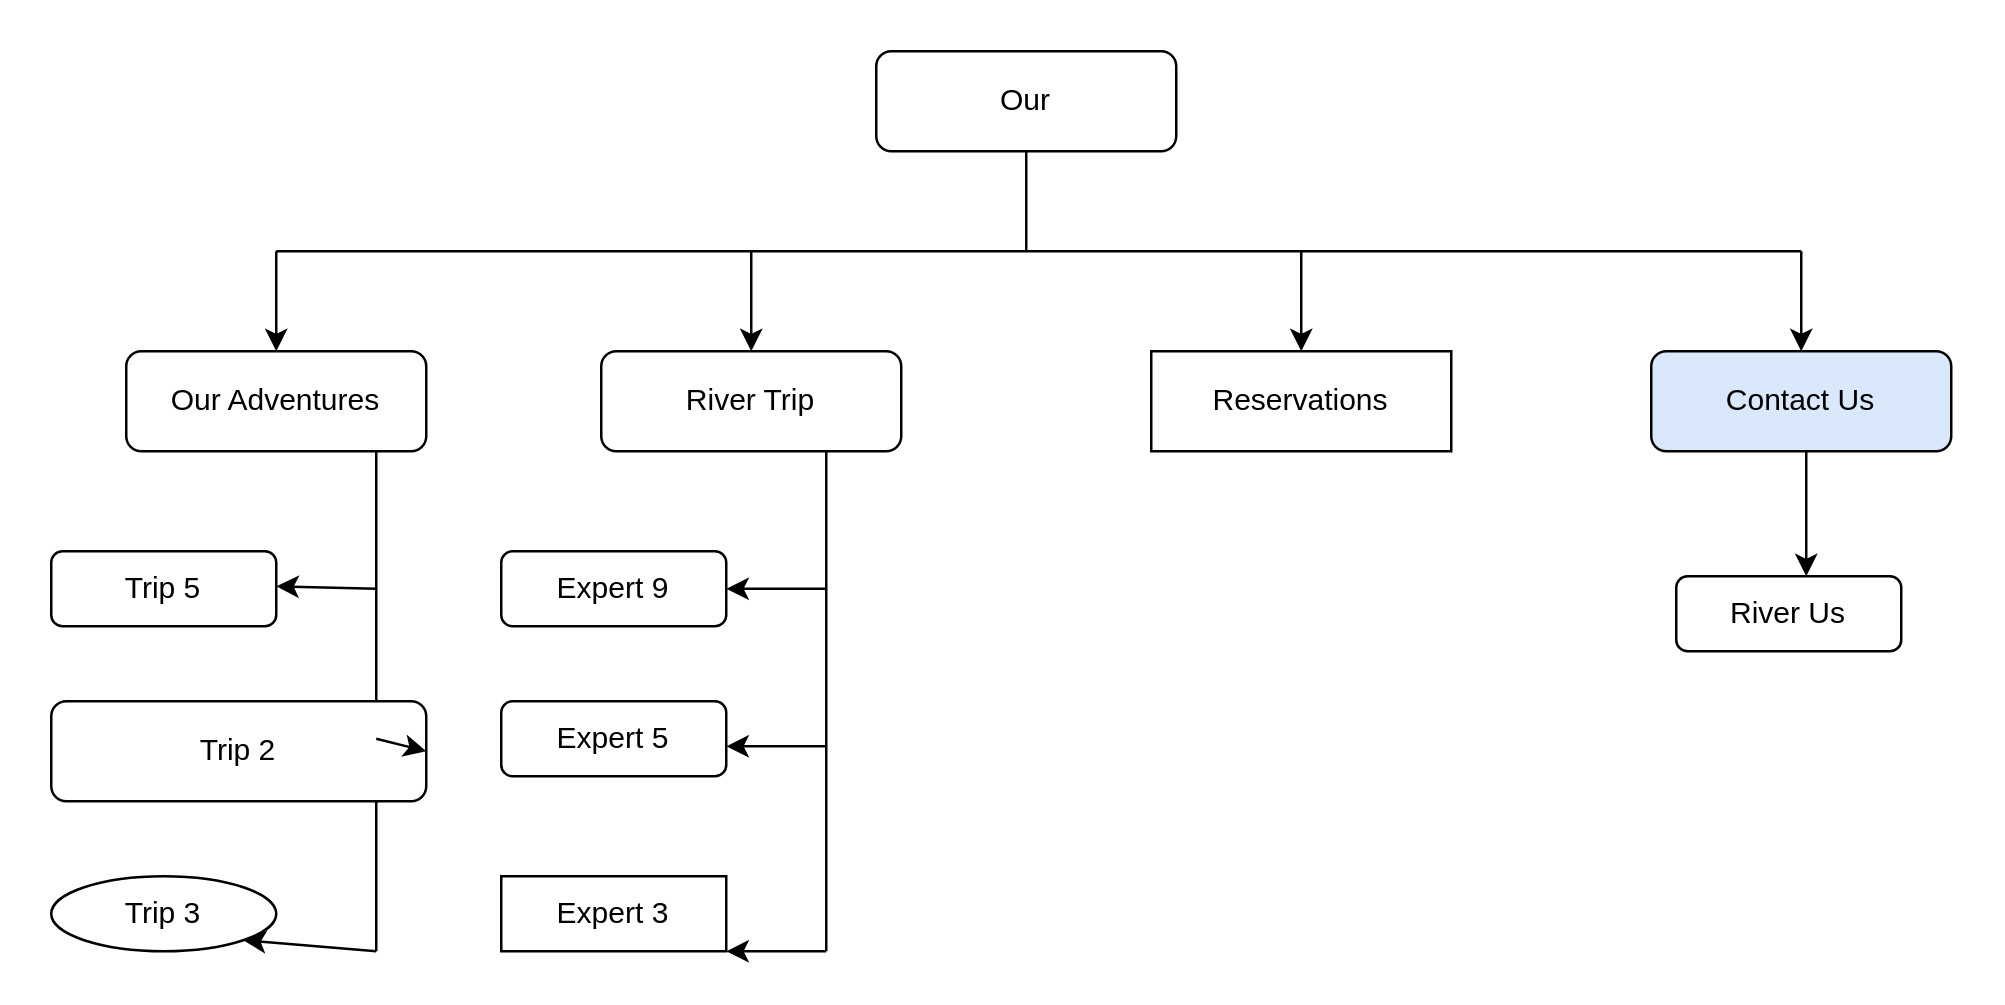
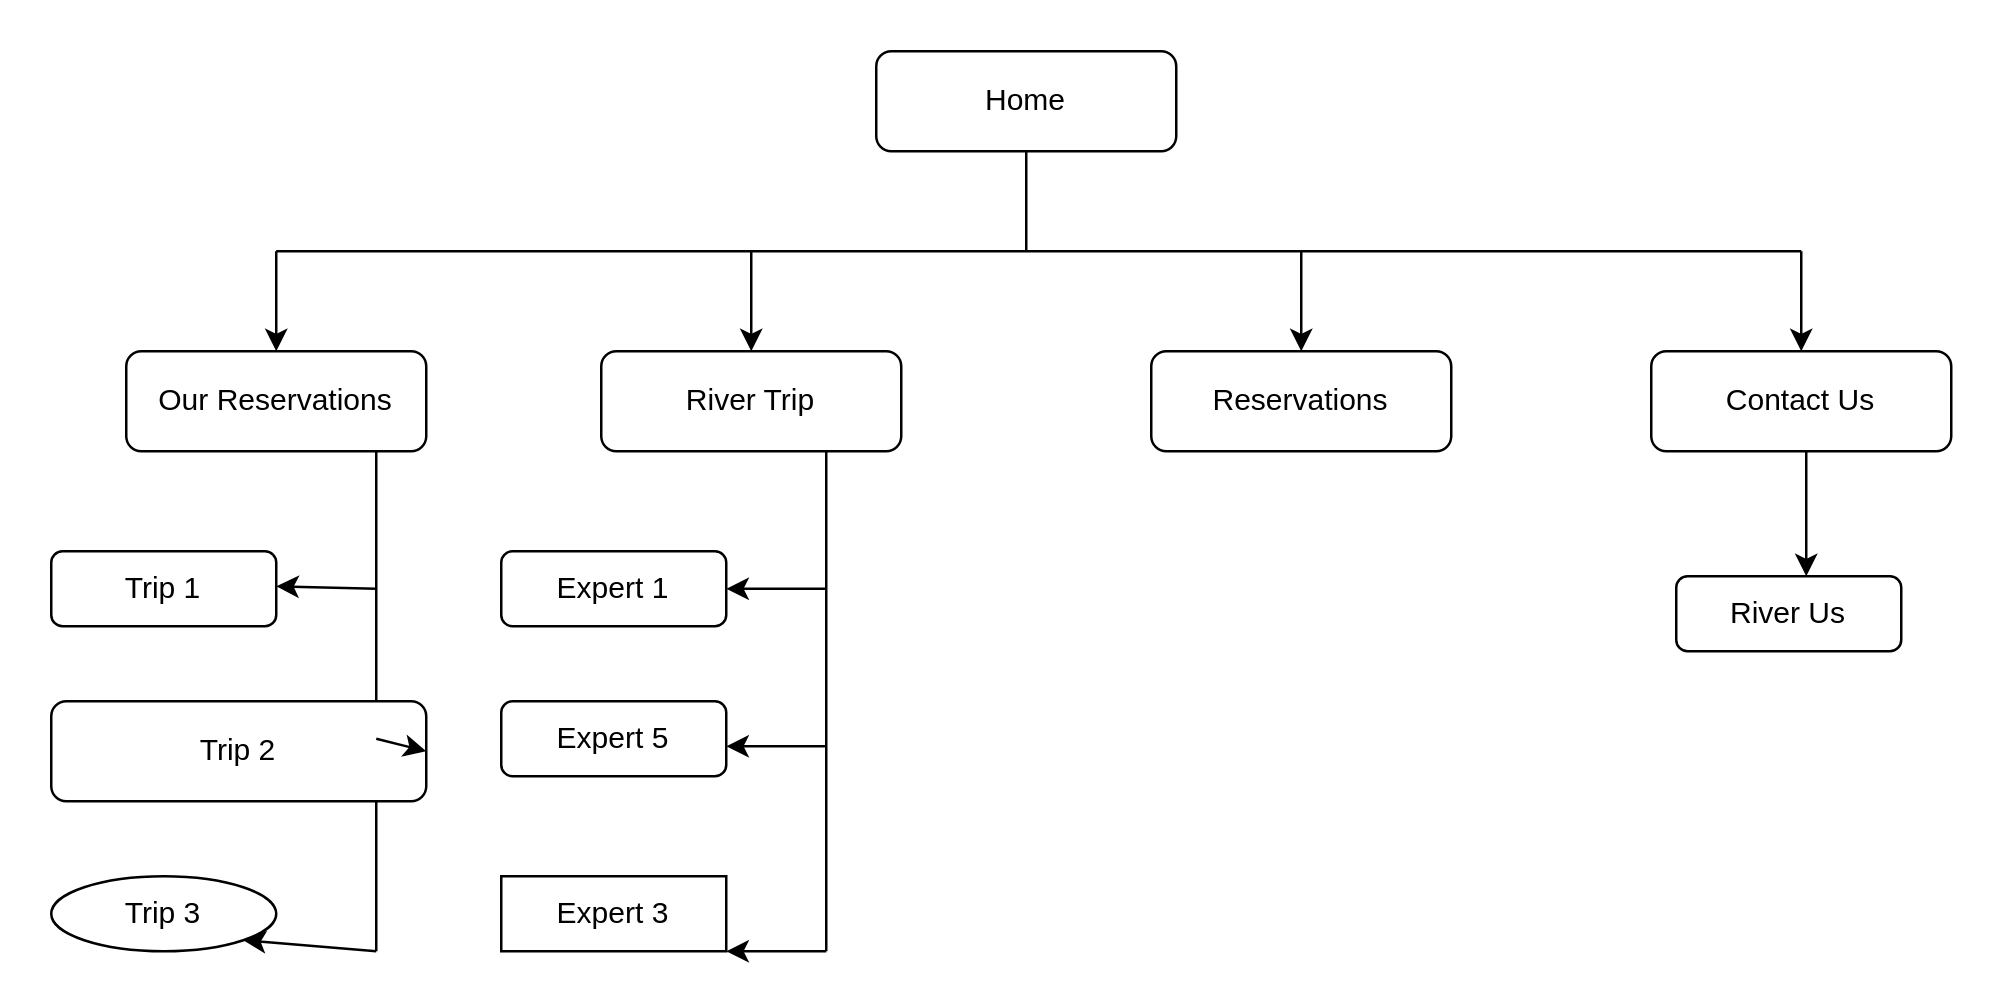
  <mxCell id="0" />
  <mxCell id="1" parent="0" />
- <mxCell id="2" value="Our" style="rounded=1;whiteSpace=wrap;html=1;fontSize=12;glass=0;strokeWidth=1;shadow=0;" parent="1" vertex="1"><mxGeometry x="350" y="20" width="120" height="40" as="geometry" /></mxCell>
- <mxCell id="3" value="Our Adventures" style="rounded=1;whiteSpace=wrap;html=1;fontSize=12;glass=0;strokeWidth=1;shadow=0;" parent="1" vertex="1"><mxGeometry x="50" y="140" width="120" height="40" as="geometry" /></mxCell>
+ <mxCell id="2" value="Home" style="rounded=1;whiteSpace=wrap;html=1;fontSize=12;glass=0;strokeWidth=1;shadow=0;" parent="1" vertex="1"><mxGeometry x="350" y="20" width="120" height="40" as="geometry" /></mxCell>
+ <mxCell id="3" value="Our Reservations" style="rounded=1;whiteSpace=wrap;html=1;fontSize=12;glass=0;strokeWidth=1;shadow=0;" parent="1" vertex="1"><mxGeometry x="50" y="140" width="120" height="40" as="geometry" /></mxCell>
  <mxCell id="4" value="River Trip" style="rounded=1;whiteSpace=wrap;html=1;fontSize=12;glass=0;strokeWidth=1;shadow=0;" parent="1" vertex="1"><mxGeometry x="240" y="140" width="120" height="40" as="geometry" /></mxCell>
- <mxCell id="5" value="Reservations" style="whiteSpace=wrap;html=1;fontSize=12;glass=0;strokeWidth=1;shadow=0;rounded=0;" vertex="1" parent="1"><mxGeometry x="460" y="140" width="120" height="40" as="geometry" /></mxCell>
- <mxCell id="6" value="Contact Us" style="rounded=1;whiteSpace=wrap;html=1;fontSize=12;glass=0;strokeWidth=1;shadow=0;fillColor=#dae8fc;" vertex="1" parent="1"><mxGeometry x="660" y="140" width="120" height="40" as="geometry" /></mxCell>
+ <mxCell id="5" value="Reservations" style="rounded=1;whiteSpace=wrap;html=1;fontSize=12;glass=0;strokeWidth=1;shadow=0;" vertex="1" parent="1"><mxGeometry x="460" y="140" width="120" height="40" as="geometry" /></mxCell>
+ <mxCell id="6" value="Contact Us" style="rounded=1;whiteSpace=wrap;html=1;fontSize=12;glass=0;strokeWidth=1;shadow=0;" vertex="1" parent="1"><mxGeometry x="660" y="140" width="120" height="40" as="geometry" /></mxCell>
  <mxCell id="7" value="" style="endArrow=none;html=1;" edge="1" parent="1"><mxGeometry width="50" height="50" relative="1" as="geometry"><mxPoint x="410" y="100" as="sourcePoint" /><mxPoint x="410" y="60" as="targetPoint" /></mxGeometry></mxCell>
  <mxCell id="8" value="" style="endArrow=none;html=1;" edge="1" parent="1"><mxGeometry width="50" height="50" relative="1" as="geometry"><mxPoint x="110" y="100" as="sourcePoint" /><mxPoint x="720" y="100" as="targetPoint" /></mxGeometry></mxCell>
  <mxCell id="9" value="" style="endArrow=classic;html=1;entryX=0.5;entryY=0;entryDx=0;entryDy=0;" edge="1" parent="1" target="3"><mxGeometry width="50" height="50" relative="1" as="geometry"><mxPoint x="110" y="100" as="sourcePoint" /><mxPoint x="160" y="50" as="targetPoint" /></mxGeometry></mxCell>
  <mxCell id="10" value="" style="endArrow=classic;html=1;entryX=0.5;entryY=0;entryDx=0;entryDy=0;" edge="1" parent="1" target="4"><mxGeometry width="50" height="50" relative="1" as="geometry"><mxPoint x="300" y="100" as="sourcePoint" /><mxPoint x="340" y="50" as="targetPoint" /></mxGeometry></mxCell>
  <mxCell id="11" value="" style="endArrow=classic;html=1;" edge="1" parent="1" target="5"><mxGeometry width="50" height="50" relative="1" as="geometry"><mxPoint x="520" y="100" as="sourcePoint" /><mxPoint x="570" y="50" as="targetPoint" /></mxGeometry></mxCell>
  <mxCell id="12" value="" style="endArrow=classic;html=1;entryX=0.5;entryY=0;entryDx=0;entryDy=0;" edge="1" parent="1" target="6"><mxGeometry width="50" height="50" relative="1" as="geometry"><mxPoint x="720" y="100" as="sourcePoint" /><mxPoint x="770" y="50" as="targetPoint" /><Array as="points" /></mxGeometry></mxCell>
  <mxCell id="13" value="" style="endArrow=none;html=1;" edge="1" parent="1"><mxGeometry width="50" height="50" relative="1" as="geometry"><mxPoint x="150" y="380" as="sourcePoint" /><mxPoint x="150" y="180" as="targetPoint" /></mxGeometry></mxCell>
- <mxCell id="14" value="Trip 5" style="rounded=1;whiteSpace=wrap;html=1;" vertex="1" parent="1"><mxGeometry x="20" y="220" width="90" height="30" as="geometry" /></mxCell>
+ <mxCell id="14" value="Trip 1" style="rounded=1;whiteSpace=wrap;html=1;" vertex="1" parent="1"><mxGeometry x="20" y="220" width="90" height="30" as="geometry" /></mxCell>
  <mxCell id="15" value="Trip 2" style="rounded=1;whiteSpace=wrap;html=1;" vertex="1" parent="1"><mxGeometry x="20" y="280" width="150" height="40" as="geometry" /></mxCell>
  <mxCell id="16" value="Trip 3" style="ellipse;whiteSpace=wrap;html=1;" vertex="1" parent="1"><mxGeometry x="20" y="350" width="90" height="30" as="geometry" /></mxCell>
  <mxCell id="17" value="" style="endArrow=classic;html=1;entryX=1;entryY=0.5;entryDx=0;entryDy=0;" edge="1" parent="1"><mxGeometry width="50" height="50" relative="1" as="geometry"><mxPoint x="150" y="235" as="sourcePoint" /><mxPoint x="110" y="234" as="targetPoint" /></mxGeometry></mxCell>
  <mxCell id="18" value="" style="endArrow=classic;html=1;entryX=1;entryY=0.5;entryDx=0;entryDy=0;" edge="1" parent="1" target="15"><mxGeometry width="50" height="50" relative="1" as="geometry"><mxPoint x="150" y="295" as="sourcePoint" /><mxPoint x="120" y="244" as="targetPoint" /></mxGeometry></mxCell>
  <mxCell id="19" value="" style="endArrow=classic;html=1;entryX=1;entryY=1;entryDx=0;entryDy=0;" edge="1" parent="1" target="16"><mxGeometry width="50" height="50" relative="1" as="geometry"><mxPoint x="150" y="380" as="sourcePoint" /><mxPoint x="430" y="220" as="targetPoint" /></mxGeometry></mxCell>
- <mxCell id="20" value="Expert 9" style="rounded=1;whiteSpace=wrap;html=1;" vertex="1" parent="1"><mxGeometry x="200" y="220" width="90" height="30" as="geometry" /></mxCell>
+ <mxCell id="20" value="Expert 1" style="rounded=1;whiteSpace=wrap;html=1;" vertex="1" parent="1"><mxGeometry x="200" y="220" width="90" height="30" as="geometry" /></mxCell>
  <mxCell id="21" value="Expert 5" style="rounded=1;whiteSpace=wrap;html=1;" vertex="1" parent="1"><mxGeometry x="200" y="280" width="90" height="30" as="geometry" /></mxCell>
  <mxCell id="22" value="Expert 3" style="whiteSpace=wrap;html=1;rounded=0;" vertex="1" parent="1"><mxGeometry x="200" y="350" width="90" height="30" as="geometry" /></mxCell>
  <mxCell id="23" value="" style="endArrow=none;html=1;entryX=0.75;entryY=1;entryDx=0;entryDy=0;" edge="1" parent="1" target="4"><mxGeometry width="50" height="50" relative="1" as="geometry"><mxPoint x="330" y="380" as="sourcePoint" /><mxPoint x="352" y="190" as="targetPoint" /></mxGeometry></mxCell>
  <mxCell id="24" value="" style="endArrow=classic;html=1;entryX=1;entryY=0.5;entryDx=0;entryDy=0;" edge="1" parent="1" target="20"><mxGeometry width="50" height="50" relative="1" as="geometry"><mxPoint x="330" y="235" as="sourcePoint" /><mxPoint x="430" y="220" as="targetPoint" /></mxGeometry></mxCell>
  <mxCell id="25" value="" style="endArrow=classic;html=1;" edge="1" parent="1"><mxGeometry width="50" height="50" relative="1" as="geometry"><mxPoint x="330" y="298" as="sourcePoint" /><mxPoint x="290" y="298" as="targetPoint" /></mxGeometry></mxCell>
  <mxCell id="26" value="" style="endArrow=classic;html=1;entryX=1;entryY=1;entryDx=0;entryDy=0;" edge="1" parent="1" target="22"><mxGeometry width="50" height="50" relative="1" as="geometry"><mxPoint x="330" y="380" as="sourcePoint" /><mxPoint x="430" y="220" as="targetPoint" /></mxGeometry></mxCell>
  <mxCell id="27" value="River Us" style="rounded=1;whiteSpace=wrap;html=1;" vertex="1" parent="1"><mxGeometry x="670" y="230" width="90" height="30" as="geometry" /></mxCell>
  <mxCell id="28" value="" style="endArrow=classic;html=1;exitX=0.5;exitY=1;exitDx=0;exitDy=0;" edge="1" parent="1"><mxGeometry width="50" height="50" relative="1" as="geometry"><mxPoint x="722" y="180" as="sourcePoint" /><mxPoint x="722" y="230" as="targetPoint" /></mxGeometry></mxCell>
